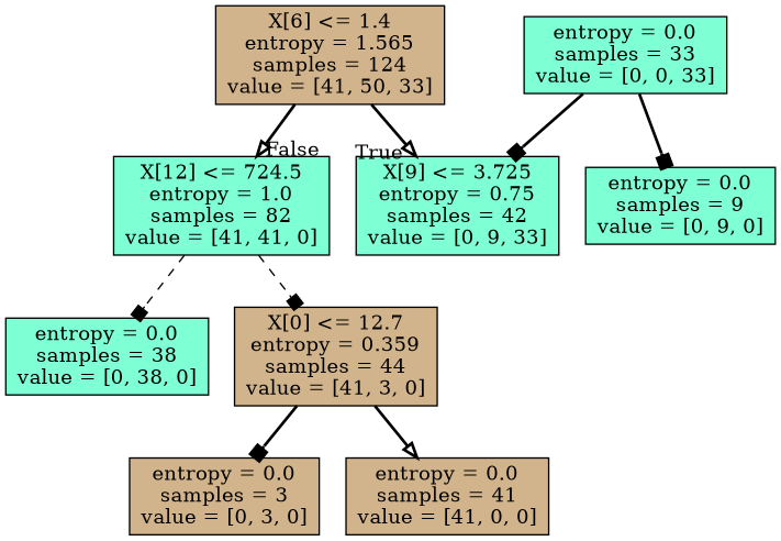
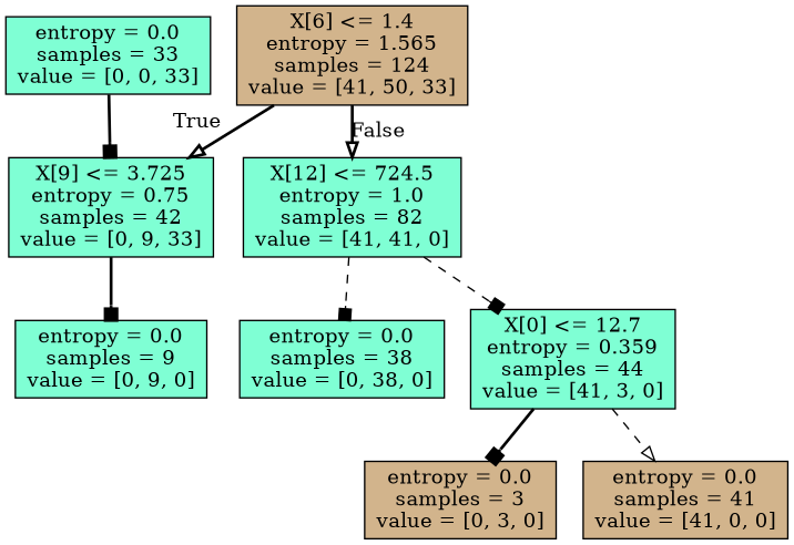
  digraph {
    node [fillcolor=aquamarine shape=box style=filled]
    edge [arrowhead=box style=bold]
    n1 [fillcolor=tan label="X[6] <= 1.4\nentropy = 1.565\nsamples = 124\nvalue = [41, 50, 33]"]
    n2 [label="X[9] <= 3.725\nentropy = 0.75\nsamples = 42\nvalue = [0, 9, 33]"]
    n3 [label="X[12] <= 724.5\nentropy = 1.0\nsamples = 82\nvalue = [41, 41, 0]"]
    n4 [label="entropy = 0.0\nsamples = 9\nvalue = [0, 9, 0]"]
    n5 [label="entropy = 0.0\nsamples = 38\nvalue = [0, 38, 0]"]
-   n6 [fillcolor=tan label="X[0] <= 12.7\nentropy = 0.359\nsamples = 44\nvalue = [41, 3, 0]"]
+   n6 [label="X[0] <= 12.7\nentropy = 0.359\nsamples = 44\nvalue = [41, 3, 0]"]
    n7 [label="entropy = 0.0\nsamples = 33\nvalue = [0, 0, 33]"]
    n8 [fillcolor=tan label="entropy = 0.0\nsamples = 3\nvalue = [0, 3, 0]"]
    n9 [fillcolor=tan label="entropy = 0.0\nsamples = 41\nvalue = [41, 0, 0]"]
    n1 -> n2 [arrowhead=onormal headlabel=True labelangle=45 labeldistance=2.5]
    n1 -> n3 [arrowhead=onormal headlabel=False labelangle=-45 labeldistance=2.5]
-   n7 -> n4
+   n2 -> n4
    n3 -> n5 [style=dashed]
    n3 -> n6 [style=dashed]
    n6 -> n8
-   n6 -> n9 [arrowhead=onormal]
+   n6 -> n9 [arrowhead=onormal style=dashed]
    n7 -> n2
  }
